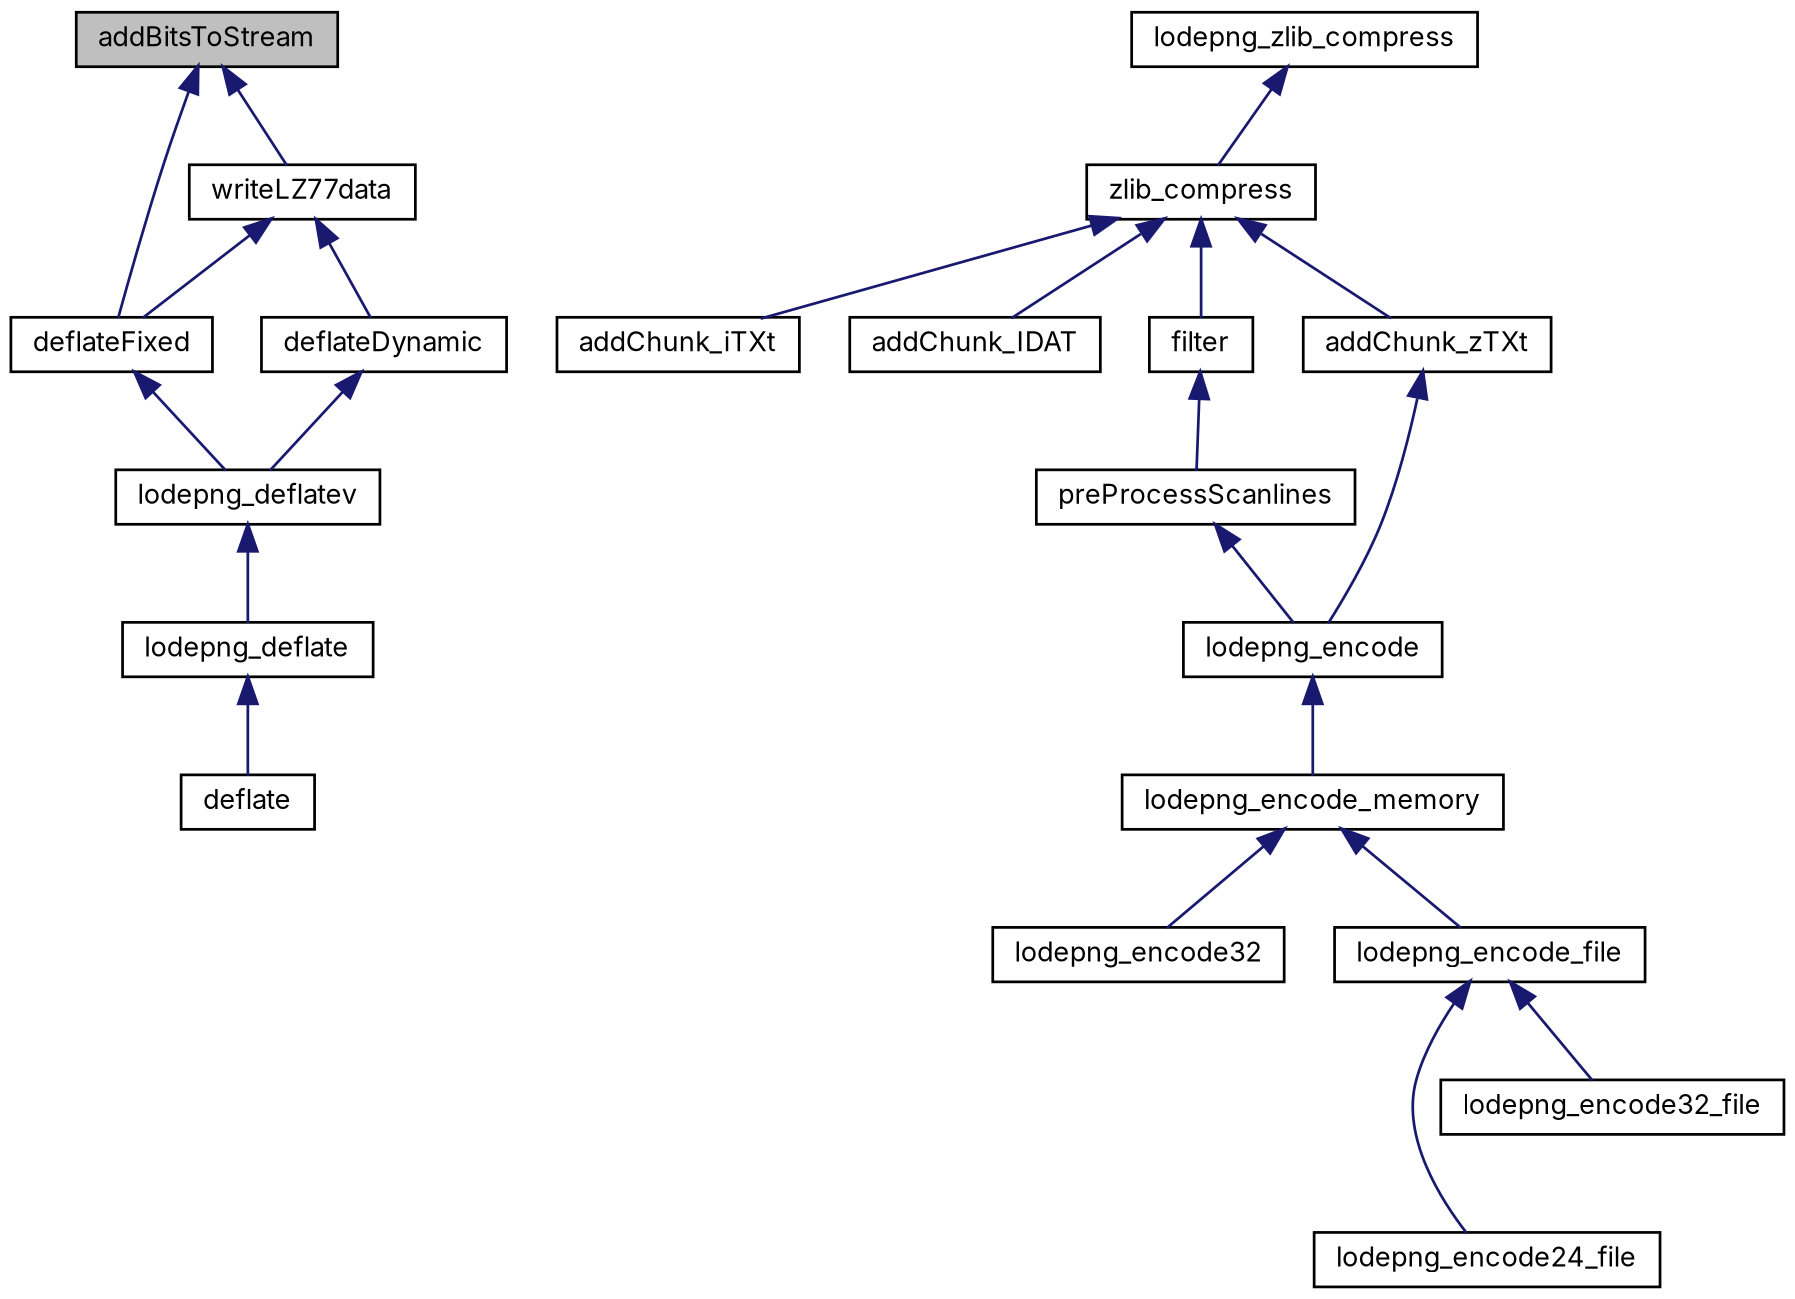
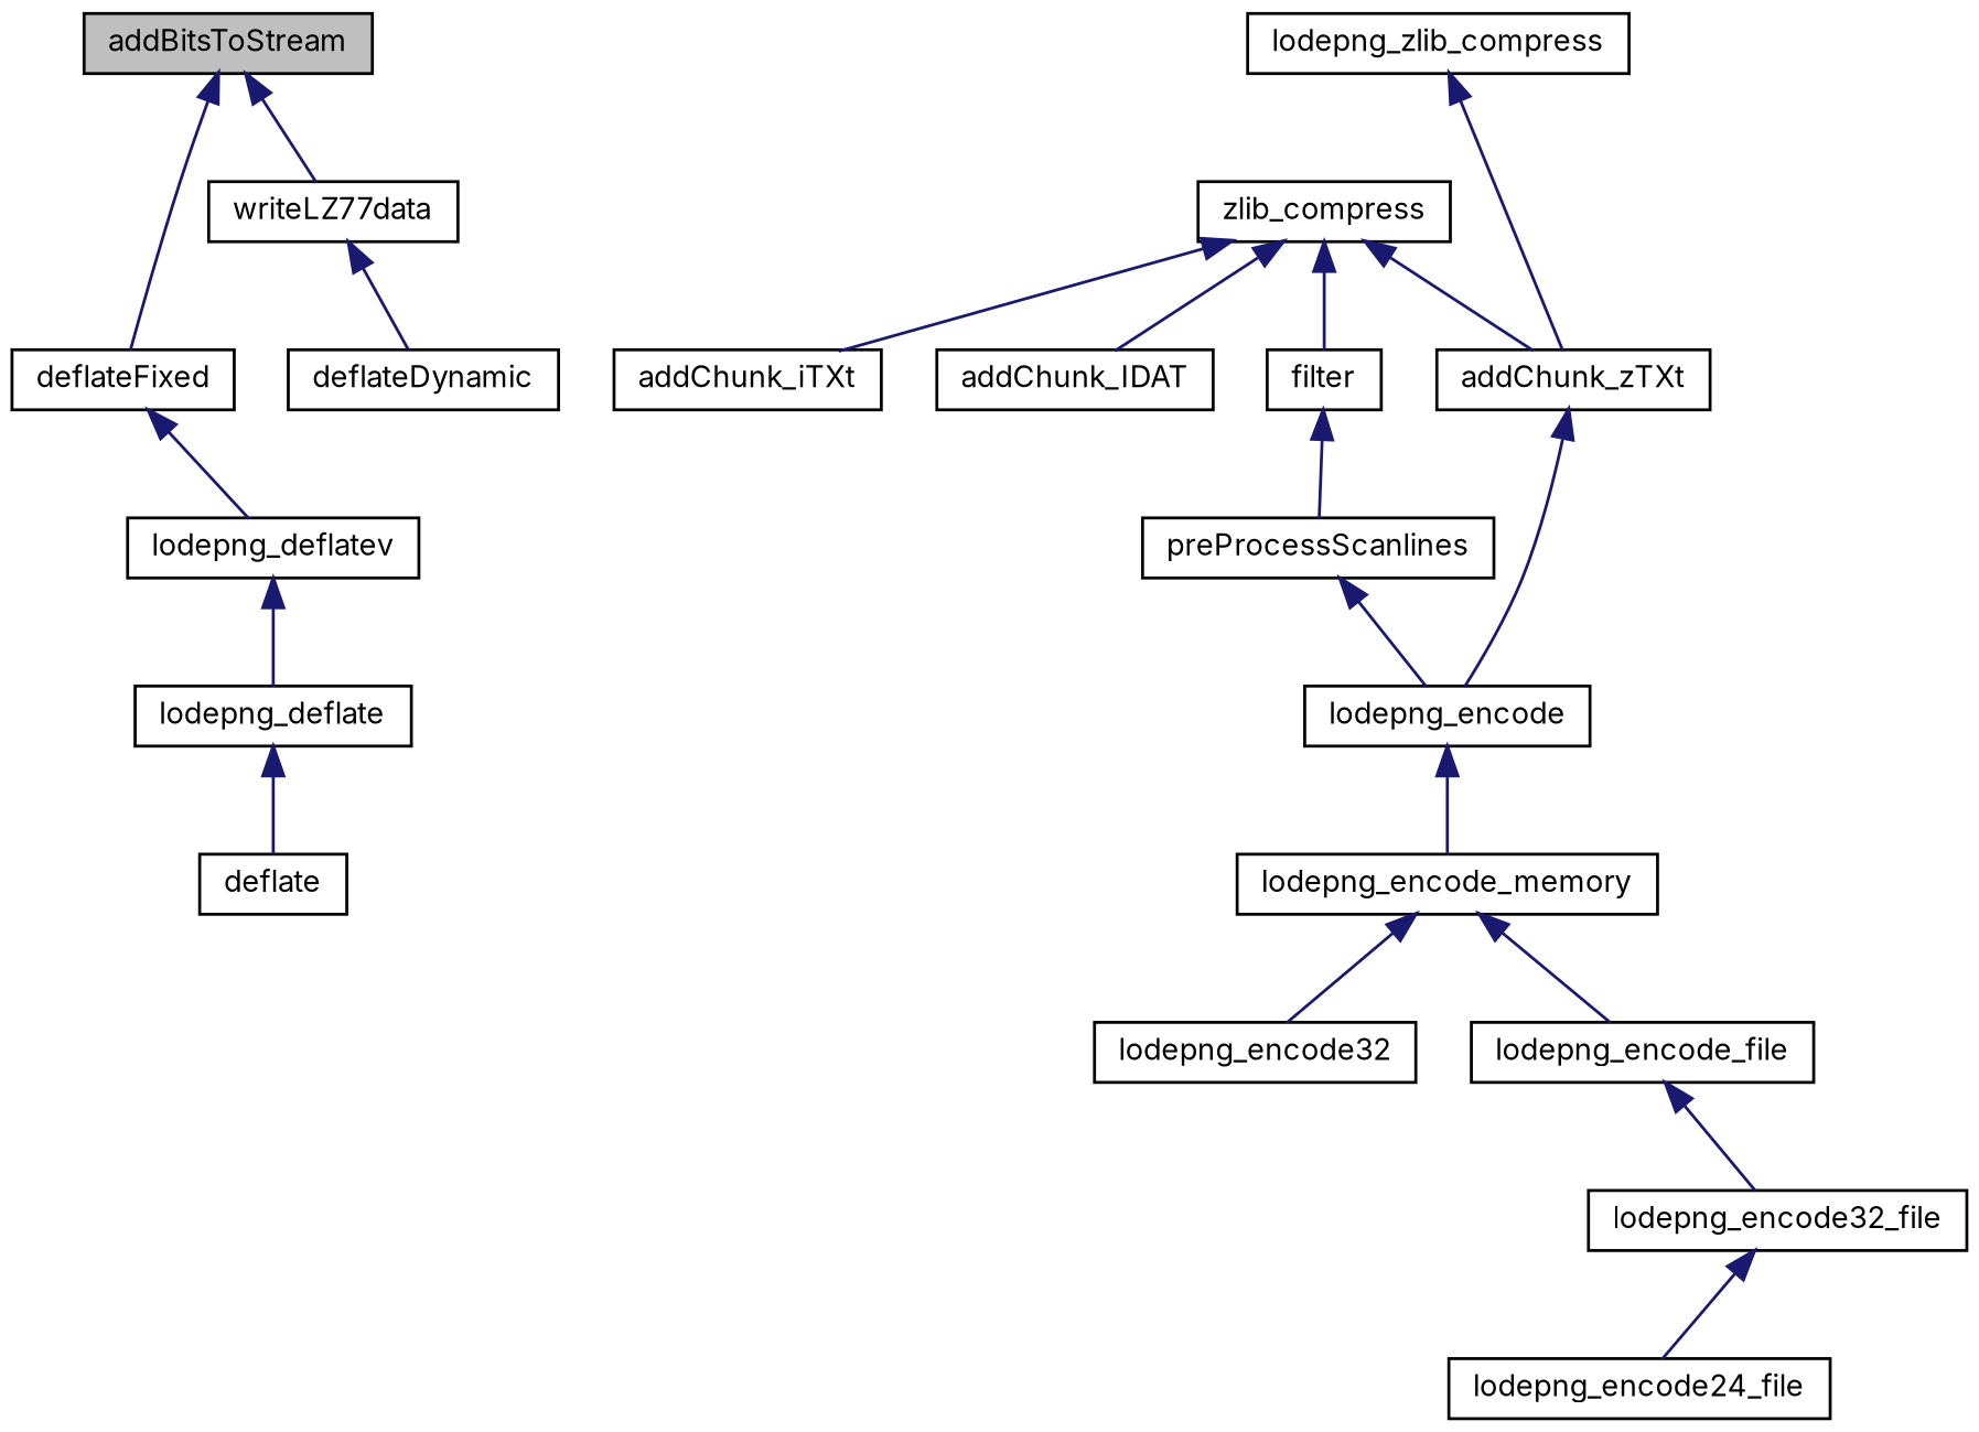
  digraph {
    fontname=Inter
    rankdir=TB
    node [color=black fillcolor=white fontname=Inter fontsize=10 shape=record style=filled]
    edge [color=midnightblue dir=back fontname=Inter fontsize=10 labelfontname=Helvetica labelfontsize=10 style=solid]
    n1 [fillcolor=grey75 fontcolor=black height=0.2 label=addBitsToStream width=0.4]
    n2 [height=0.2 label=writeLZ77data width=0.4]
    n3 [height=0.2 label=deflateFixed width=0.4]
    n4 [height=0.2 label=deflateDynamic width=0.4]
    n5 [height=0.2 label=lodepng_deflatev width=0.4]
    n6 [height=0.2 label=lodepng_deflate width=0.4]
    n7 [height=0.2 label=deflate width=0.4]
    n8 [height=0.2 label=lodepng_zlib_compress width=0.4]
    n9 [height=0.2 label=zlib_compress width=0.4]
    n10 [height=0.2 label=addChunk_IDAT width=0.4]
    n11 [height=0.2 label=addChunk_iTXt width=0.4]
    n12 [height=0.2 label=addChunk_zTXt width=0.4]
    n13 [height=0.2 label=filter width=0.4]
    n14 [height=0.2 label=lodepng_encode width=0.4]
    n15 [height=0.2 label=preProcessScanlines width=0.4]
    n16 [height=0.2 label=lodepng_encode_memory width=0.4]
    n17 [height=0.2 label=lodepng_encode32 width=0.4]
    n18 [height=0.2 label=lodepng_encode_file width=0.4]
    n19 [height=0.2 label=lodepng_encode24_file width=0.4]
    n20 [height=0.2 label=lodepng_encode32_file width=0.4]
    n1 -> n2
    n1 -> n3
-   n2 -> n3
    n2 -> n4
    n3 -> n5
-   n4 -> n5
    n5 -> n6
    n6 -> n7
-   n8 -> n9
+   n8 -> n12
    n9 -> n10
    n9 -> n11
    n9 -> n12
    n9 -> n13
    n12 -> n14
    n13 -> n15
    n14 -> n16
    n15 -> n14
    n16 -> n17
    n16 -> n18
-   n18 -> n19
+   n20 -> n19
    n18 -> n20
  }
